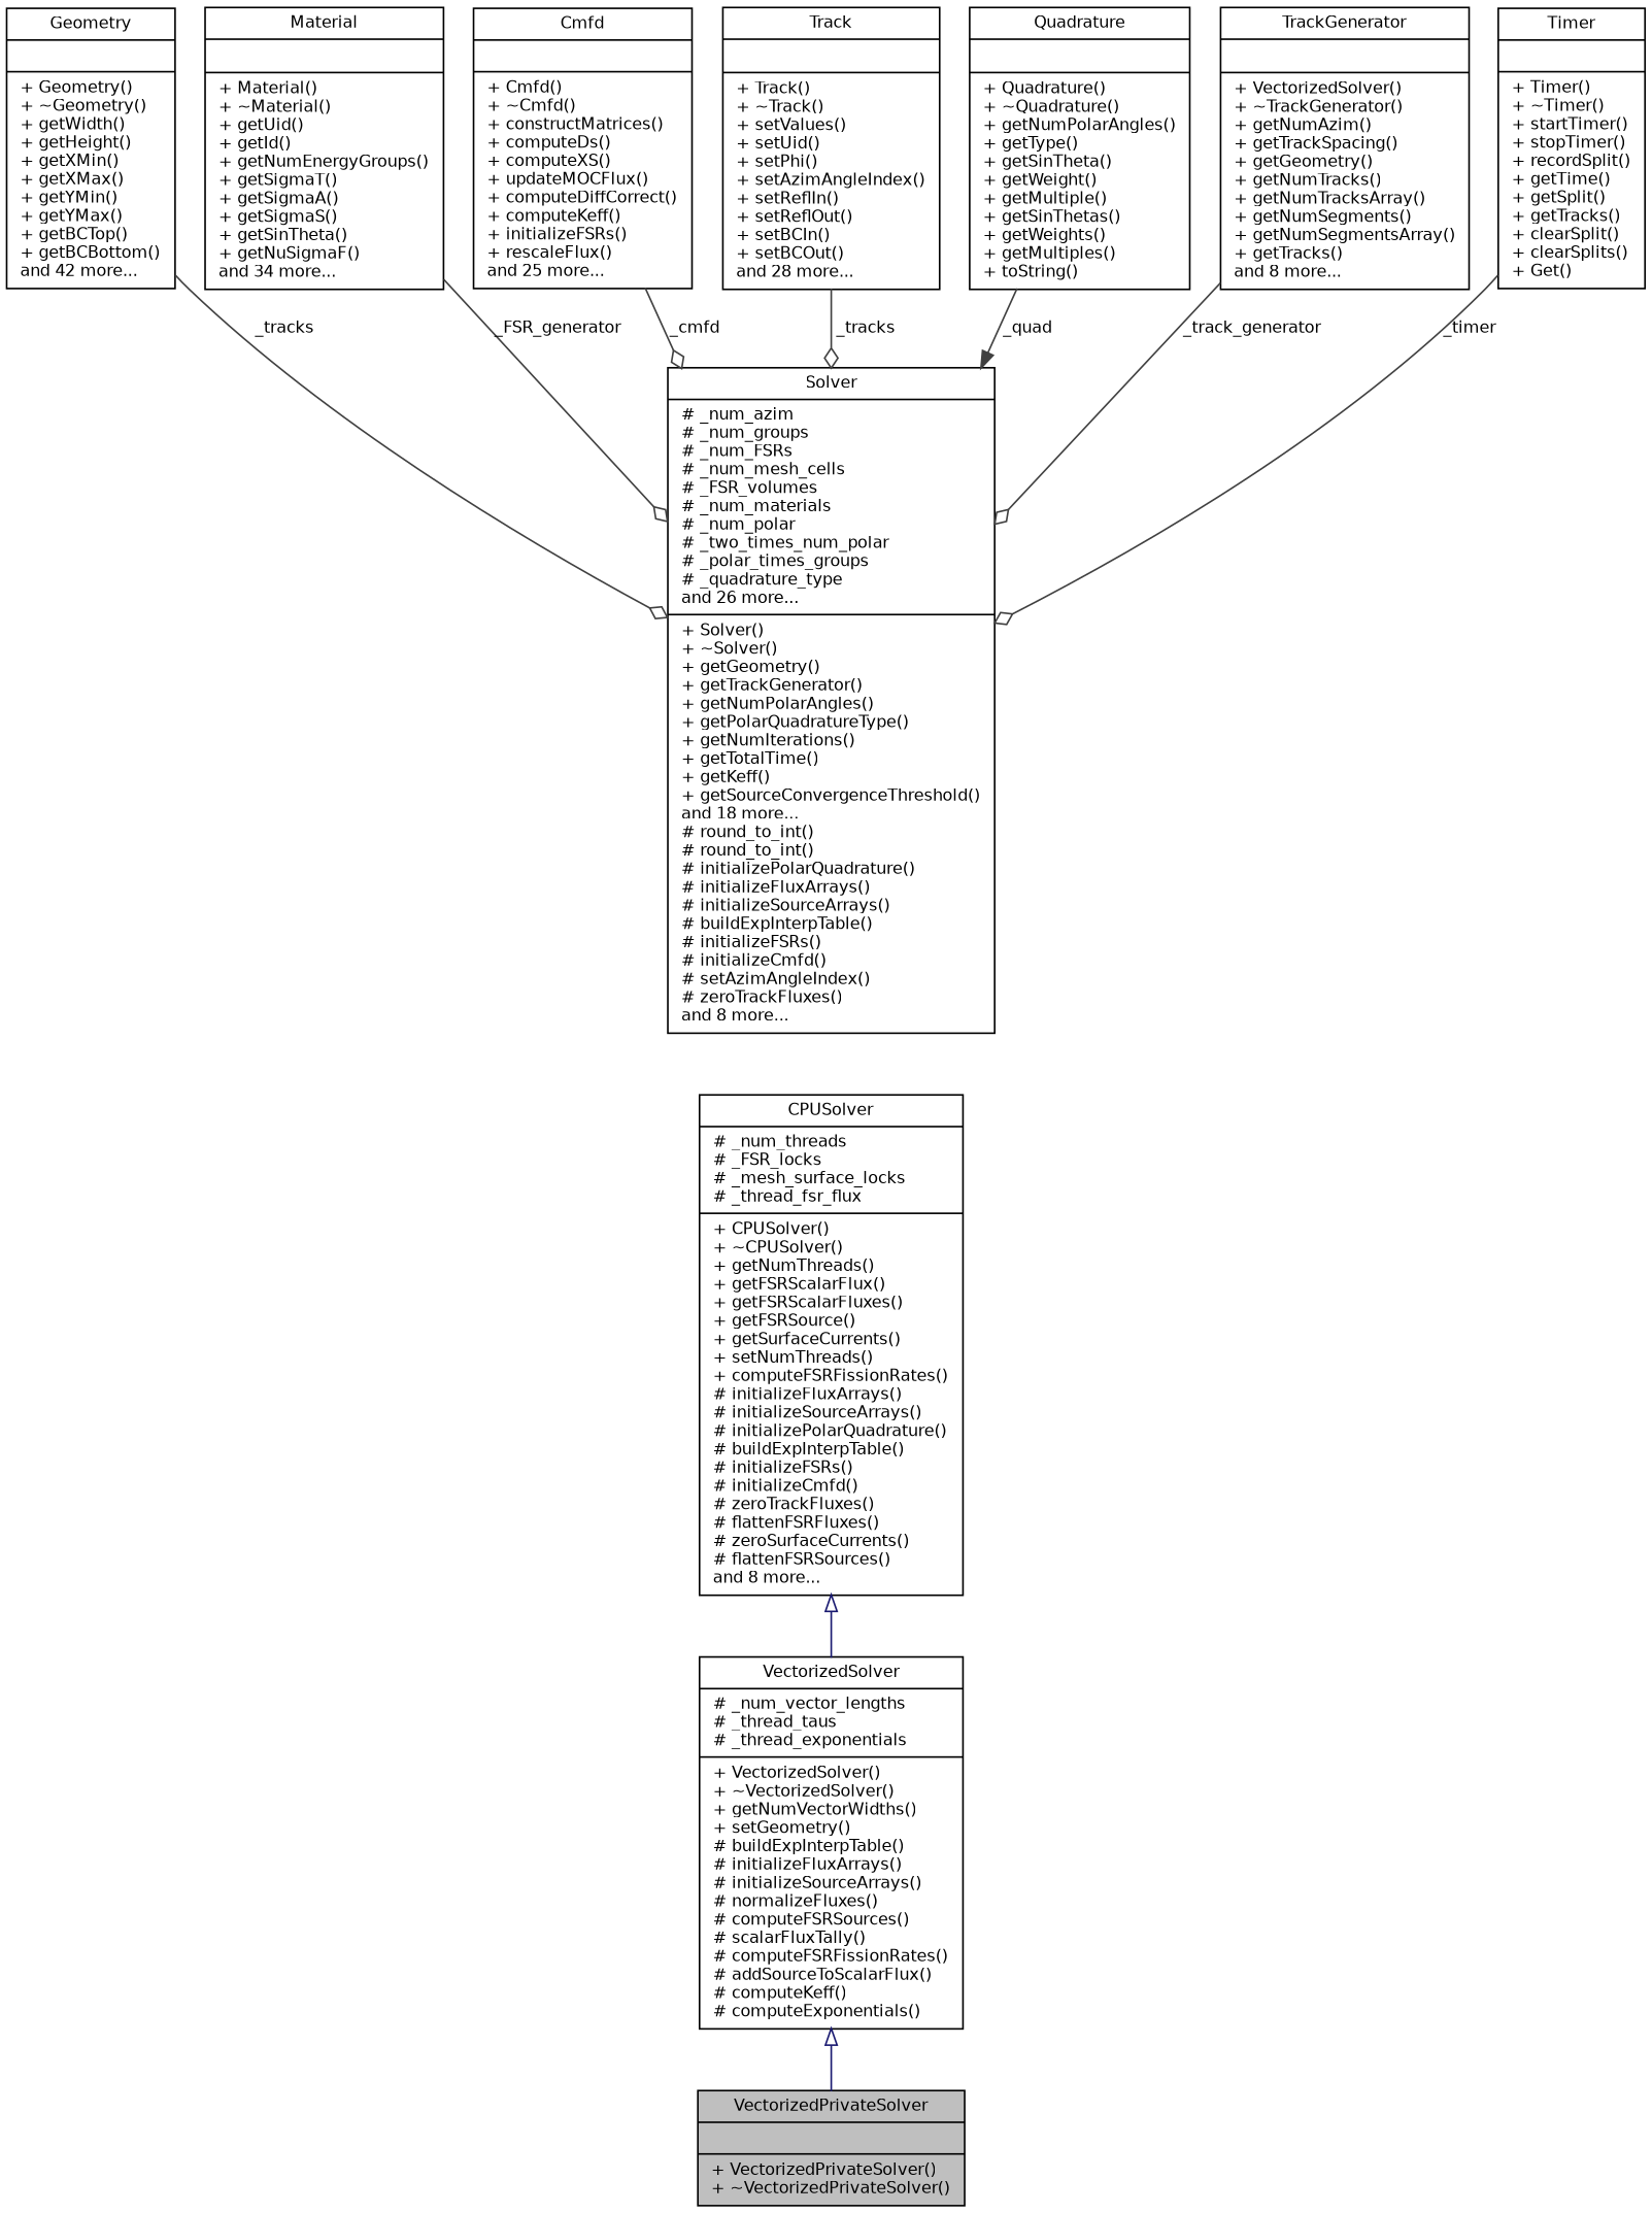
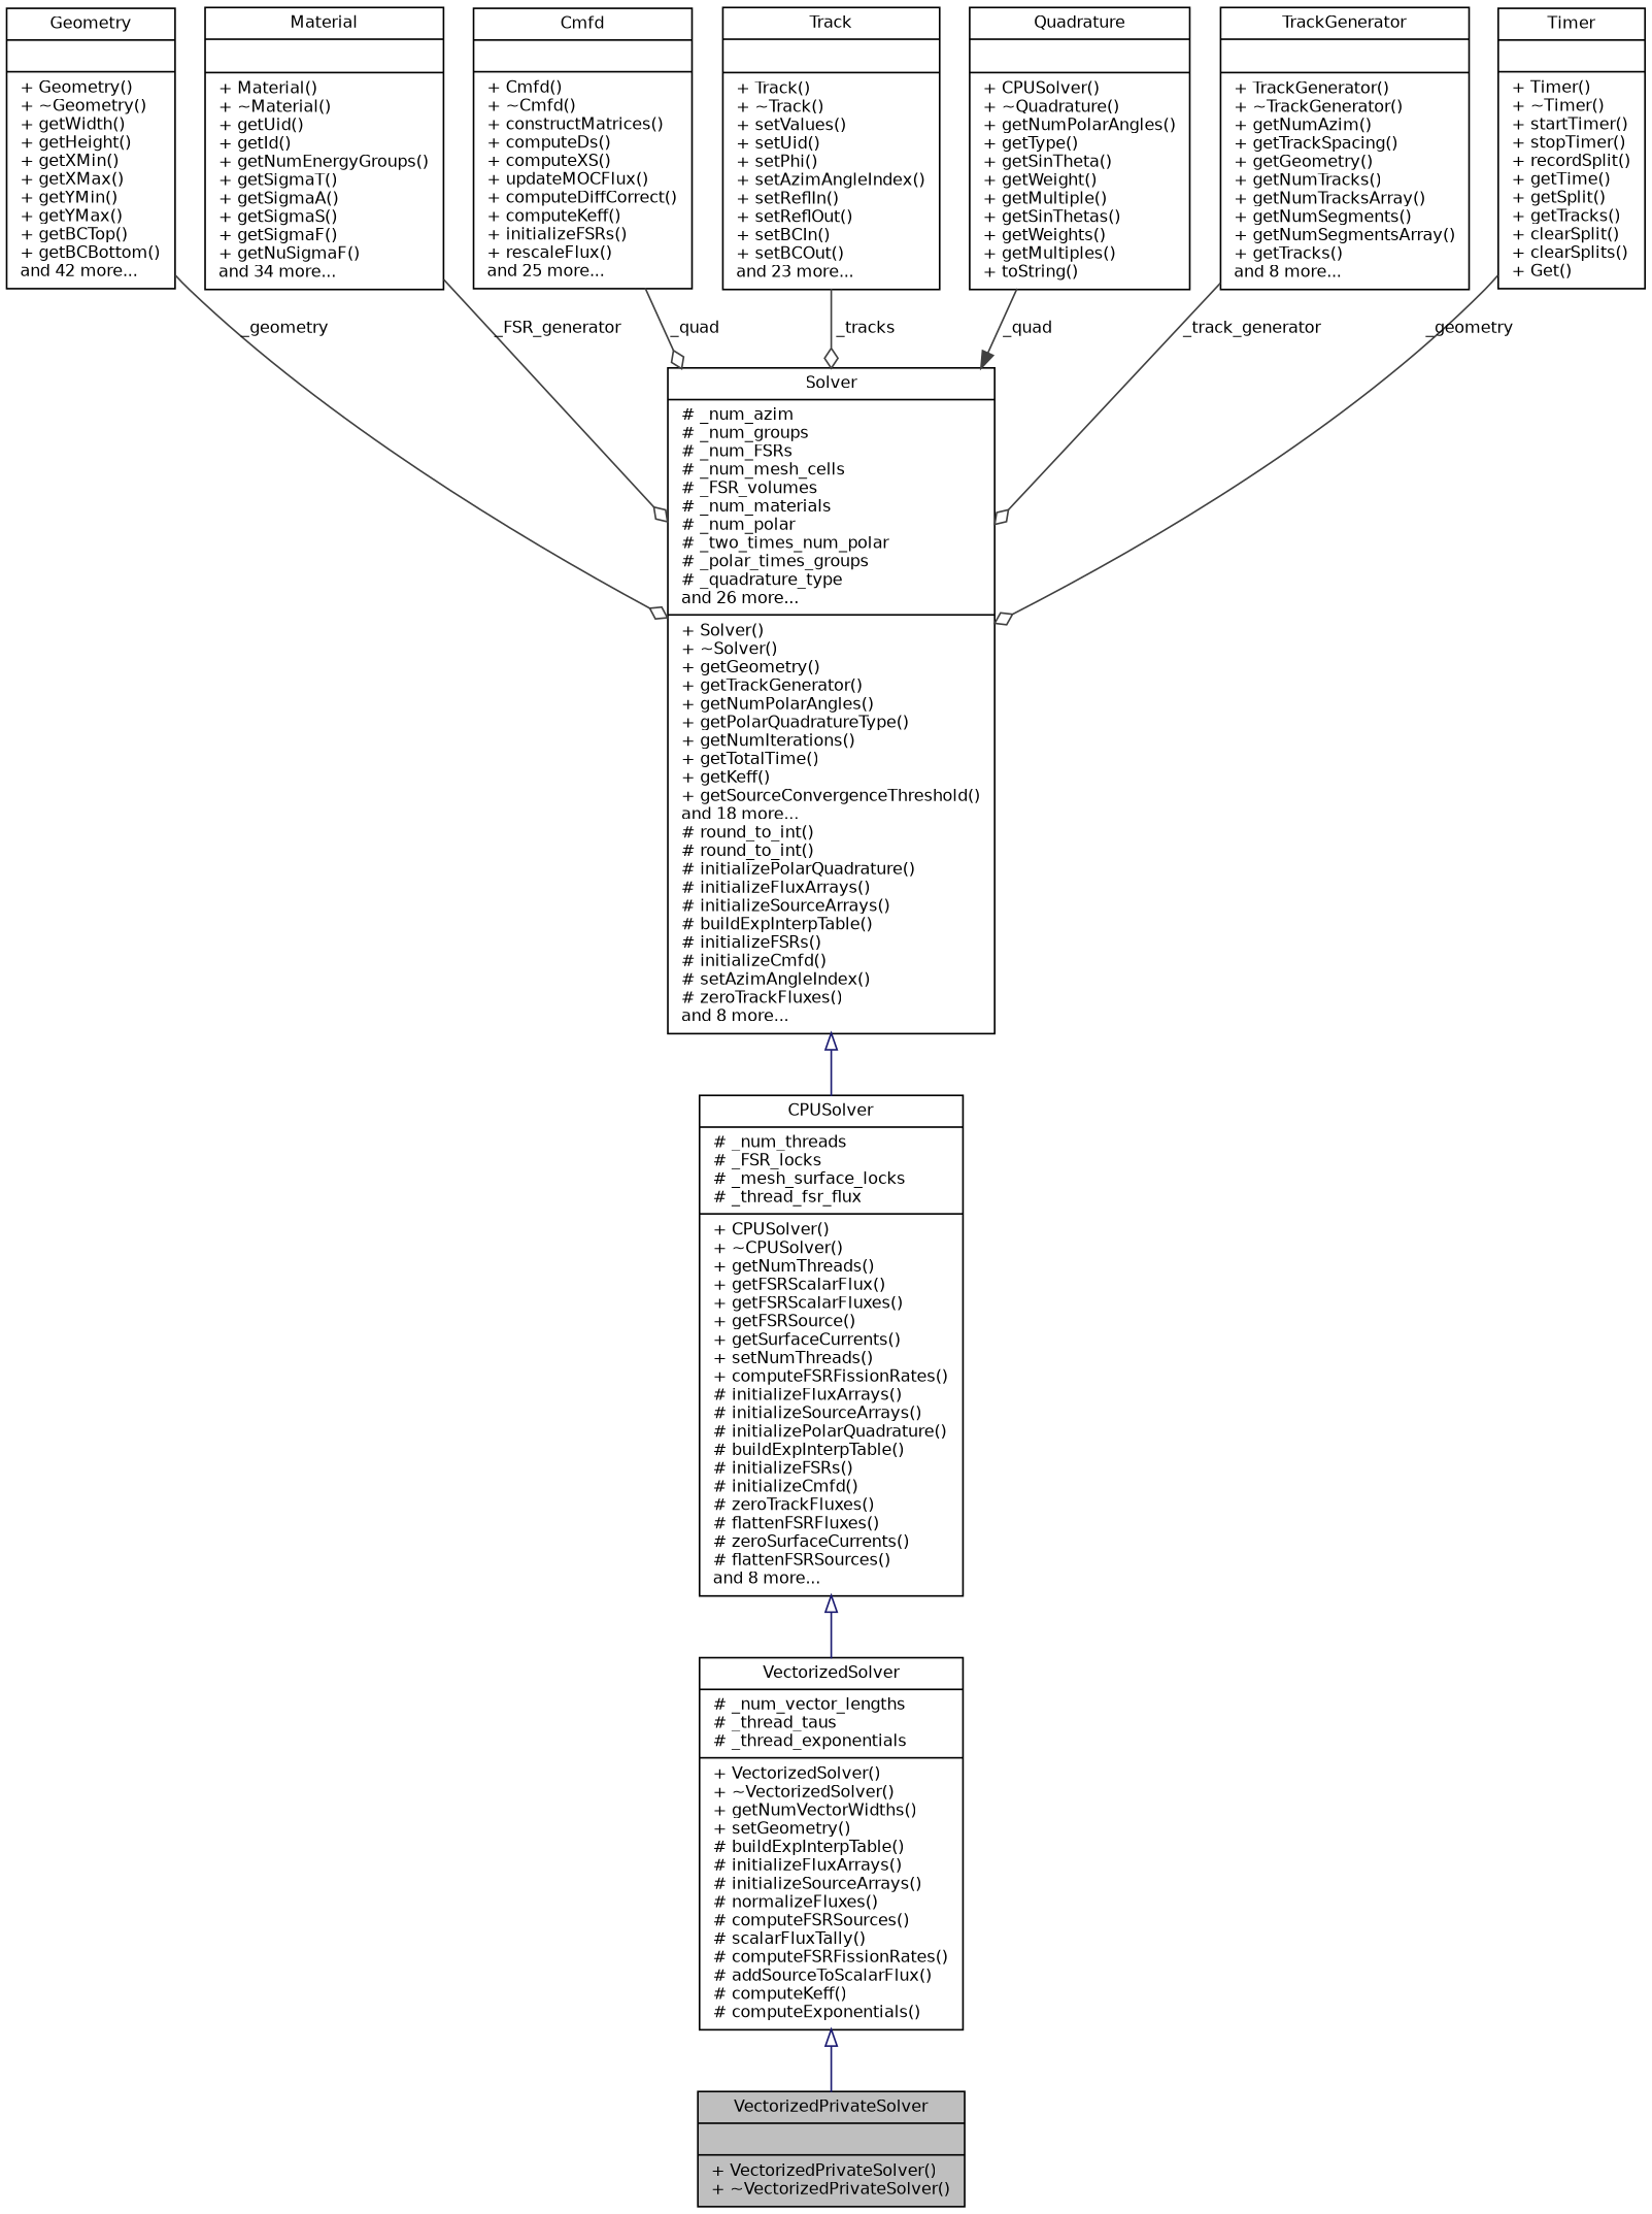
  digraph {
    node [color=black fillcolor=white fontname=Helvetica fontsize=10 shape=record style=filled]
    edge [color=grey25 fontname=Helvetica fontsize=10 labelfontname=Helvetica labelfontsize=10 style=solid arrowhead=odiamond]
    n1 [fillcolor=grey75 fontcolor=black height=0.2 label="{VectorizedPrivateSolver\n||+ VectorizedPrivateSolver()\l+ ~VectorizedPrivateSolver()\l}" width=0.4]
    n2 [height=0.2 label="{VectorizedSolver\n|# _num_vector_lengths\l# _thread_taus\l# _thread_exponentials\l|+ VectorizedSolver()\l+ ~VectorizedSolver()\l+ getNumVectorWidths()\l+ setGeometry()\l# buildExpInterpTable()\l# initializeFluxArrays()\l# initializeSourceArrays()\l# normalizeFluxes()\l# computeFSRSources()\l# scalarFluxTally()\l# computeFSRFissionRates()\l# addSourceToScalarFlux()\l# computeKeff()\l# computeExponentials()\l}" width=0.4]
    n3 [height=0.2 label="{CPUSolver\n|# _num_threads\l# _FSR_locks\l# _mesh_surface_locks\l# _thread_fsr_flux\l|+ CPUSolver()\l+ ~CPUSolver()\l+ getNumThreads()\l+ getFSRScalarFlux()\l+ getFSRScalarFluxes()\l+ getFSRSource()\l+ getSurfaceCurrents()\l+ setNumThreads()\l+ computeFSRFissionRates()\l# initializeFluxArrays()\l# initializeSourceArrays()\l# initializePolarQuadrature()\l# buildExpInterpTable()\l# initializeFSRs()\l# initializeCmfd()\l# zeroTrackFluxes()\l# flattenFSRFluxes()\l# zeroSurfaceCurrents()\l# flattenFSRSources()\land 8 more...\l}" width=0.4]
    n4 [height=0.2 label="{Solver\n|# _num_azim\l# _num_groups\l# _num_FSRs\l# _num_mesh_cells\l# _FSR_volumes\l# _num_materials\l# _num_polar\l# _two_times_num_polar\l# _polar_times_groups\l# _quadrature_type\land 26 more...\l|+ Solver()\l+ ~Solver()\l+ getGeometry()\l+ getTrackGenerator()\l+ getNumPolarAngles()\l+ getPolarQuadratureType()\l+ getNumIterations()\l+ getTotalTime()\l+ getKeff()\l+ getSourceConvergenceThreshold()\land 18 more...\l# round_to_int()\l# round_to_int()\l# initializePolarQuadrature()\l# initializeFluxArrays()\l# initializeSourceArrays()\l# buildExpInterpTable()\l# initializeFSRs()\l# initializeCmfd()\l# setAzimAngleIndex()\l# zeroTrackFluxes()\land 8 more...\l}" width=0.4]
    n5 [height=0.2 label="{Geometry\n||+ Geometry()\l+ ~Geometry()\l+ getWidth()\l+ getHeight()\l+ getXMin()\l+ getXMax()\l+ getYMin()\l+ getYMax()\l+ getBCTop()\l+ getBCBottom()\land 42 more...\l}" width=0.4]
-   n6 [height=0.2 label="{Material\n||+ Material()\l+ ~Material()\l+ getUid()\l+ getId()\l+ getNumEnergyGroups()\l+ getSigmaT()\l+ getSigmaA()\l+ getSigmaS()\l+ getSinTheta()\l+ getNuSigmaF()\land 34 more...\l}" width=0.4]
+   n6 [height=0.2 label="{Material\n||+ Material()\l+ ~Material()\l+ getUid()\l+ getId()\l+ getNumEnergyGroups()\l+ getSigmaT()\l+ getSigmaA()\l+ getSigmaS()\l+ getSigmaF()\l+ getNuSigmaF()\land 34 more...\l}" width=0.4]
    n7 [height=0.2 label="{Cmfd\n||+ Cmfd()\l+ ~Cmfd()\l+ constructMatrices()\l+ computeDs()\l+ computeXS()\l+ updateMOCFlux()\l+ computeDiffCorrect()\l+ computeKeff()\l+ initializeFSRs()\l+ rescaleFlux()\land 25 more...\l}" width=0.4]
-   n8 [height=0.2 label="{Track\n||+ Track()\l+ ~Track()\l+ setValues()\l+ setUid()\l+ setPhi()\l+ setAzimAngleIndex()\l+ setReflIn()\l+ setReflOut()\l+ setBCIn()\l+ setBCOut()\land 28 more...\l}" width=0.4]
-   n9 [height=0.2 label="{Quadrature\n||+ Quadrature()\l+ ~Quadrature()\l+ getNumPolarAngles()\l+ getType()\l+ getSinTheta()\l+ getWeight()\l+ getMultiple()\l+ getSinThetas()\l+ getWeights()\l+ getMultiples()\l+ toString()\l}" width=0.4]
-   n10 [height=0.2 label="{TrackGenerator\n||+ VectorizedSolver()\l+ ~TrackGenerator()\l+ getNumAzim()\l+ getTrackSpacing()\l+ getGeometry()\l+ getNumTracks()\l+ getNumTracksArray()\l+ getNumSegments()\l+ getNumSegmentsArray()\l+ getTracks()\land 8 more...\l}" width=0.4]
+   n8 [height=0.2 label="{Track\n||+ Track()\l+ ~Track()\l+ setValues()\l+ setUid()\l+ setPhi()\l+ setAzimAngleIndex()\l+ setReflIn()\l+ setReflOut()\l+ setBCIn()\l+ setBCOut()\land 23 more...\l}" width=0.4]
+   n9 [height=0.2 label="{Quadrature\n||+ CPUSolver()\l+ ~Quadrature()\l+ getNumPolarAngles()\l+ getType()\l+ getSinTheta()\l+ getWeight()\l+ getMultiple()\l+ getSinThetas()\l+ getWeights()\l+ getMultiples()\l+ toString()\l}" width=0.4]
+   n10 [height=0.2 label="{TrackGenerator\n||+ TrackGenerator()\l+ ~TrackGenerator()\l+ getNumAzim()\l+ getTrackSpacing()\l+ getGeometry()\l+ getNumTracks()\l+ getNumTracksArray()\l+ getNumSegments()\l+ getNumSegmentsArray()\l+ getTracks()\land 8 more...\l}" width=0.4]
    n11 [height=0.2 label="{Timer\n||+ Timer()\l+ ~Timer()\l+ startTimer()\l+ stopTimer()\l+ recordSplit()\l+ getTime()\l+ getSplit()\l+ getTracks()\l+ clearSplit()\l+ clearSplits()\l+ Get()\l}" width=0.4]
    n2 -> n1 [arrowtail=onormal color=midnightblue dir=back arrowhead=""]
    n3 -> n2 [arrowtail=onormal color=midnightblue dir=back arrowhead=""]
-   n5 -> n4 [label=" _tracks"]
+   n4 -> n3 [arrowtail=onormal color=midnightblue dir=back arrowhead=""]
+   n5 -> n4 [label=" _geometry"]
    n6 -> n4 [label=" _FSR_generator"]
-   n7 -> n4 [label=" _cmfd"]
+   n7 -> n4 [label=" _quad"]
    n8 -> n4 [label=" _tracks"]
    n9 -> n4 [arrowhead=normal label=" _quad"]
    n10 -> n4 [label=" _track_generator"]
-   n11 -> n4 [label=" _timer"]
+   n11 -> n4 [label=" _geometry"]
  }
